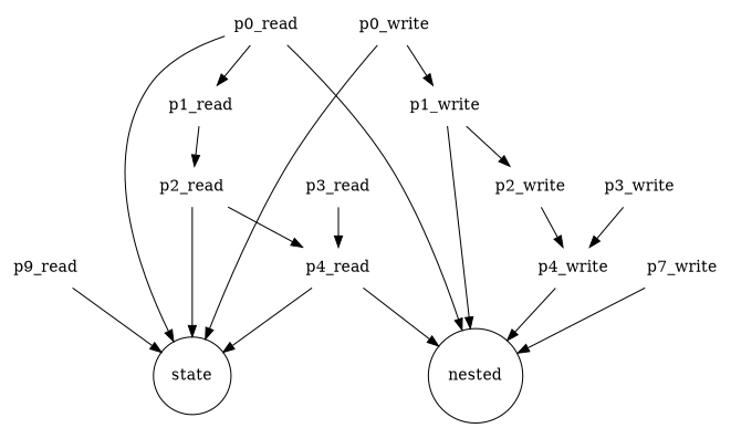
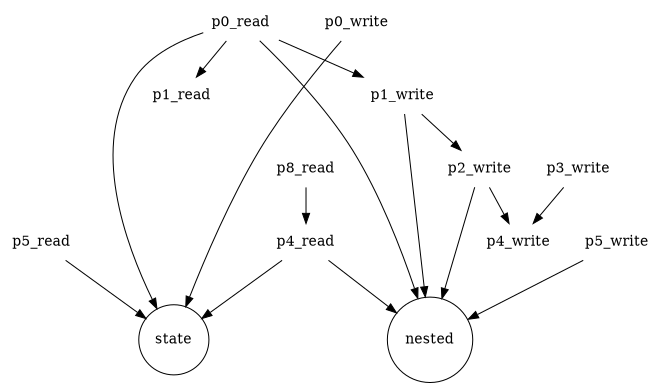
  digraph {
    splies=true
    node [shape=none]
    state [shape=circle]
    nested [shape=circle]
    p0_read
    p1_read
-   p2_read
    p0_write
    p1_write
    p2_write
    p4_read
    p4_write
-   p3_read
+   p3_read [label=p8_read]
    p3_write
-   p5_read [label=p9_read]
-   p5_write [label=p7_write]
+   p5_read
+   p5_write
    p0_read -> state
    p0_read -> nested
    p0_read -> p1_read
-   p1_read -> p2_read
-   p2_read -> state
-   p2_read -> p4_read
    p0_write -> state
-   p0_write -> p1_write
+   p0_read -> p1_write
    p1_write -> nested
    p1_write -> p2_write
    p2_write -> p4_write
    p4_read -> state
    p4_read -> nested
-   p4_write -> nested
+   p2_write -> nested
    p3_read -> p4_read
    p3_write -> p4_write
    p5_read -> state
    p5_write -> nested
  }
